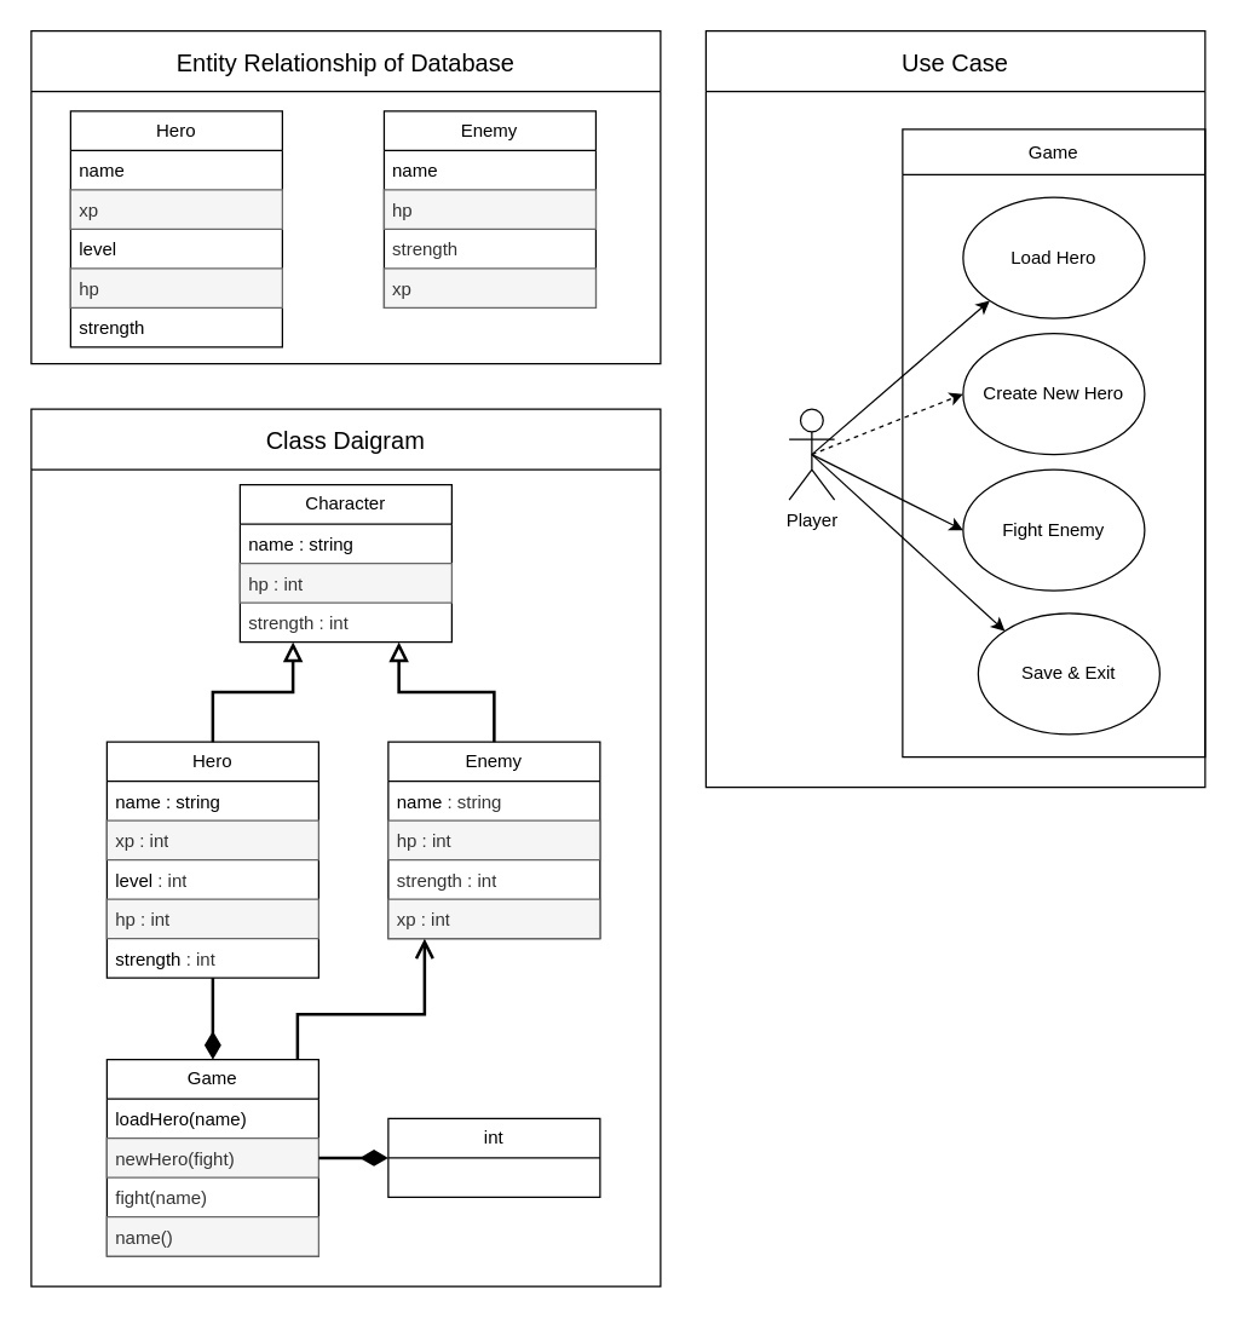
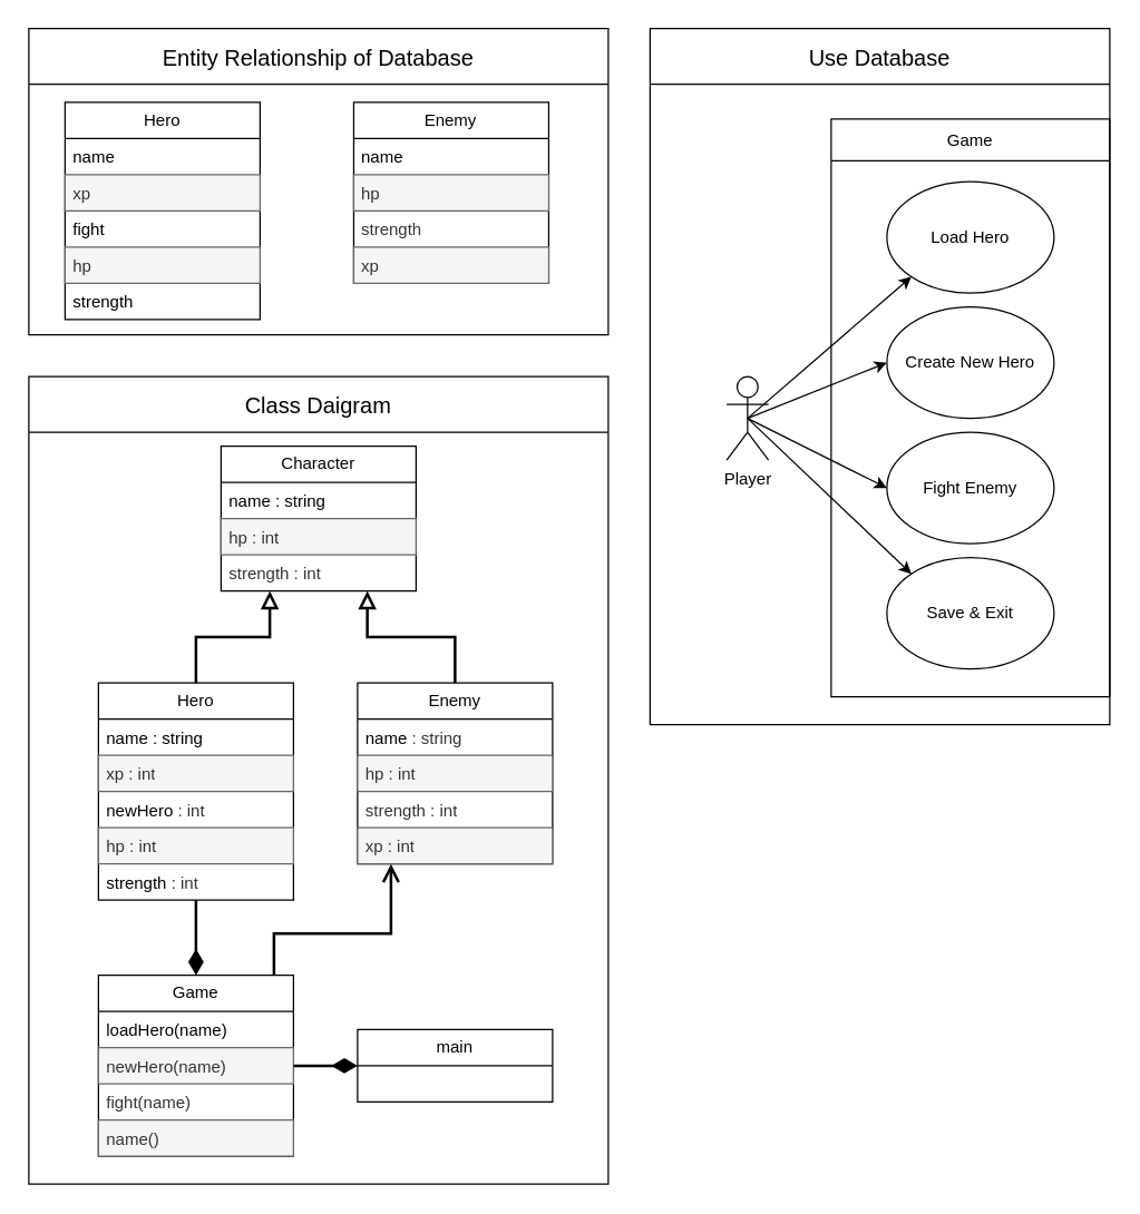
  <mxCell id="0" />
  <mxCell id="1" parent="0" />
  <mxCell id="2" value="Entity Relationship of Database" style="swimlane;startSize=40;fontStyle=0;fillColor=none;fontSize=16;" vertex="1" parent="1"><mxGeometry x="20" y="20" width="416" height="220" as="geometry"><mxRectangle x="60" y="50" width="140" height="30" as="alternateBounds" /></mxGeometry></mxCell>
  <mxCell id="3" value="Hero" style="swimlane;fontStyle=0;childLayout=stackLayout;horizontal=1;startSize=26;fillColor=none;horizontalStack=0;resizeParent=1;resizeParentMax=0;resizeLast=0;collapsible=1;marginBottom=0;whiteSpace=wrap;html=1;" vertex="1" parent="2"><mxGeometry x="26" y="53" width="140" height="156" as="geometry"><mxRectangle x="57" y="50" width="100" height="30" as="alternateBounds" /></mxGeometry></mxCell>
  <mxCell id="4" value="name" style="text;strokeColor=none;fillColor=none;align=left;verticalAlign=top;spacingLeft=4;spacingRight=4;overflow=hidden;rotatable=0;points=[[0,0.5],[1,0.5]];portConstraint=eastwest;whiteSpace=wrap;html=1;" vertex="1" parent="3"><mxGeometry y="26" width="140" height="26" as="geometry" /></mxCell>
  <mxCell id="5" value="xp" style="text;strokeColor=#666666;fillColor=#f5f5f5;align=left;verticalAlign=top;spacingLeft=4;spacingRight=4;overflow=hidden;rotatable=0;points=[[0,0.5],[1,0.5]];portConstraint=eastwest;whiteSpace=wrap;html=1;shadow=0;fontColor=#333333;" vertex="1" parent="3"><mxGeometry y="52" width="140" height="26" as="geometry" /></mxCell>
- <mxCell id="6" value="level" style="text;strokeColor=none;fillColor=none;align=left;verticalAlign=top;spacingLeft=4;spacingRight=4;overflow=hidden;rotatable=0;points=[[0,0.5],[1,0.5]];portConstraint=eastwest;whiteSpace=wrap;html=1;" vertex="1" parent="3"><mxGeometry y="78" width="140" height="26" as="geometry" /></mxCell>
+ <mxCell id="6" value="fight" style="text;strokeColor=none;fillColor=none;align=left;verticalAlign=top;spacingLeft=4;spacingRight=4;overflow=hidden;rotatable=0;points=[[0,0.5],[1,0.5]];portConstraint=eastwest;whiteSpace=wrap;html=1;" vertex="1" parent="3"><mxGeometry y="78" width="140" height="26" as="geometry" /></mxCell>
  <mxCell id="7" value="hp" style="text;strokeColor=#666666;fillColor=#f5f5f5;align=left;verticalAlign=top;spacingLeft=4;spacingRight=4;overflow=hidden;rotatable=0;points=[[0,0.5],[1,0.5]];portConstraint=eastwest;whiteSpace=wrap;html=1;fontColor=#333333;" vertex="1" parent="3"><mxGeometry y="104" width="140" height="26" as="geometry" /></mxCell>
  <mxCell id="8" value="strength" style="text;strokeColor=none;fillColor=none;align=left;verticalAlign=top;spacingLeft=4;spacingRight=4;overflow=hidden;rotatable=0;points=[[0,0.5],[1,0.5]];portConstraint=eastwest;whiteSpace=wrap;html=1;" vertex="1" parent="3"><mxGeometry y="130" width="140" height="26" as="geometry" /></mxCell>
  <mxCell id="9" value="Enemy" style="swimlane;fontStyle=0;childLayout=stackLayout;horizontal=1;startSize=26;fillColor=none;horizontalStack=0;resizeParent=1;resizeParentMax=0;resizeLast=0;collapsible=1;marginBottom=0;whiteSpace=wrap;html=1;" vertex="1" parent="2"><mxGeometry x="233.25" y="53" width="140" height="130" as="geometry"><mxRectangle x="240" y="240" width="100" height="30" as="alternateBounds" /></mxGeometry></mxCell>
  <mxCell id="10" value="name" style="text;strokeColor=none;fillColor=none;align=left;verticalAlign=top;spacingLeft=4;spacingRight=4;overflow=hidden;rotatable=0;points=[[0,0.5],[1,0.5]];portConstraint=eastwest;whiteSpace=wrap;html=1;" vertex="1" parent="9"><mxGeometry y="26" width="140" height="26" as="geometry" /></mxCell>
  <mxCell id="11" value="hp" style="text;strokeColor=#666666;fillColor=#f5f5f5;align=left;verticalAlign=top;spacingLeft=4;spacingRight=4;overflow=hidden;rotatable=0;points=[[0,0.5],[1,0.5]];portConstraint=eastwest;whiteSpace=wrap;html=1;fontColor=#333333;" vertex="1" parent="9"><mxGeometry y="52" width="140" height="26" as="geometry" /></mxCell>
  <mxCell id="12" value="strength" style="text;strokeColor=none;fillColor=none;align=left;verticalAlign=top;spacingLeft=4;spacingRight=4;overflow=hidden;rotatable=0;points=[[0,0.5],[1,0.5]];portConstraint=eastwest;whiteSpace=wrap;html=1;fontColor=#333333;" vertex="1" parent="9"><mxGeometry y="78" width="140" height="26" as="geometry" /></mxCell>
  <mxCell id="13" value="xp" style="text;strokeColor=#666666;fillColor=#f5f5f5;align=left;verticalAlign=top;spacingLeft=4;spacingRight=4;overflow=hidden;rotatable=0;points=[[0,0.5],[1,0.5]];portConstraint=eastwest;whiteSpace=wrap;html=1;fontColor=#333333;" vertex="1" parent="9"><mxGeometry y="104" width="140" height="26" as="geometry" /></mxCell>
- <mxCell id="14" value="Use Case" style="swimlane;startSize=40;fontStyle=0;fillColor=none;fontSize=16;" vertex="1" parent="1"><mxGeometry x="466" y="20" width="330" height="500" as="geometry" /></mxCell>
+ <mxCell id="14" value="Use Database" style="swimlane;startSize=40;fontStyle=0;fillColor=none;fontSize=16;" vertex="1" parent="1"><mxGeometry x="466" y="20" width="330" height="500" as="geometry" /></mxCell>
  <mxCell id="15" value="Game" style="swimlane;startSize=30;fontStyle=0;fillColor=none;" vertex="1" parent="14"><mxGeometry x="130" y="65" width="200" height="415" as="geometry"><mxRectangle x="130" y="65" width="70" height="30" as="alternateBounds" /></mxGeometry></mxCell>
  <mxCell id="16" value="Load Hero&lt;span style=&quot;color: rgba(0, 0, 0, 0); font-family: monospace; font-size: 0px; text-align: start; text-wrap: nowrap;&quot;&gt;%3CmxGraphModel%3E%3Croot%3E%3CmxCell%20id%3D%220%22%2F%3E%3CmxCell%20id%3D%221%22%20parent%3D%220%22%2F%3E%3CmxCell%20id%3D%222%22%20value%3D%22Game%22%20style%3D%22swimlane%3BstartSize%3D30%3BfontStyle%3D0%3BfillColor%3Dnone%3B%22%20vertex%3D%221%22%20parent%3D%221%22%3E%3CmxGeometry%20x%3D%2287%22%20y%3D%22320%22%20width%3D%22260%22%20height%3D%22410%22%20as%3D%22geometry%22%2F%3E%3C%2FmxCell%3E%3CmxCell%20id%3D%223%22%20value%3D%22%22%20style%3D%22ellipse%3BwhiteSpace%3Dwrap%3Bhtml%3D1%3B%22%20vertex%3D%221%22%20parent%3D%222%22%3E%3CmxGeometry%20x%3D%2240%22%20y%3D%2240%22%20width%3D%22120%22%20height%3D%2280%22%20as%3D%22geometry%22%2F%3E%3C%2FmxCell%3E%3CmxCell%20id%3D%224%22%20value%3D%22%22%20style%3D%22swimlane%3BstartSize%3D0%3B%22%20vertex%3D%221%22%20parent%3D%222%22%3E%3CmxGeometry%20x%3D%22-60%22%20y%3D%22-20%22%20width%3D%22390%22%20height%3D%22540%22%20as%3D%22geometry%22%2F%3E%3C%2FmxCell%3E%3C%2Froot%3E%3C%2FmxGraphModel%3E&lt;/span&gt;" style="ellipse;whiteSpace=wrap;html=1;" vertex="1" parent="15"><mxGeometry x="40" y="45" width="120" height="80" as="geometry" /></mxCell>
  <mxCell id="17" value="Create New Hero" style="ellipse;whiteSpace=wrap;html=1;" vertex="1" parent="15"><mxGeometry x="40" y="135" width="120" height="80" as="geometry" /></mxCell>
  <mxCell id="18" value="Fight Enemy&lt;span style=&quot;color: rgba(0, 0, 0, 0); font-family: monospace; font-size: 0px; text-align: start; text-wrap: nowrap;&quot;&gt;%3CmxGraphModel%3E%3Croot%3E%3CmxCell%20id%3D%220%22%2F%3E%3CmxCell%20id%3D%221%22%20parent%3D%220%22%2F%3E%3CmxCell%20id%3D%222%22%20value%3D%22Create%20New%20Hero%22%20style%3D%22ellipse%3BwhiteSpace%3Dwrap%3Bhtml%3D1%3B%22%20vertex%3D%221%22%20parent%3D%221%22%3E%3CmxGeometry%20x%3D%22230%22%20y%3D%22560%22%20width%3D%22120%22%20height%3D%2280%22%20as%3D%22geometry%22%2F%3E%3C%2FmxCell%3E%3C%2Froot%3E%3C%2FmxGraphModel%3E&lt;/span&gt;" style="ellipse;whiteSpace=wrap;html=1;" vertex="1" parent="15"><mxGeometry x="40" y="225" width="120" height="80" as="geometry" /></mxCell>
- <mxCell id="19" value="Save &amp;amp; Exit" style="ellipse;whiteSpace=wrap;html=1;" vertex="1" parent="15"><mxGeometry x="50" y="320" width="120" height="80" as="geometry" /></mxCell>
+ <mxCell id="19" value="Save &amp;amp; Exit" style="ellipse;whiteSpace=wrap;html=1;" vertex="1" parent="15"><mxGeometry x="40" y="315" width="120" height="80" as="geometry" /></mxCell>
  <mxCell id="20" value="Player" style="shape=umlActor;verticalLabelPosition=bottom;verticalAlign=top;html=1;" vertex="1" parent="14"><mxGeometry x="55" y="250" width="30" height="60" as="geometry" /></mxCell>
  <mxCell id="21" value="" style="endArrow=classic;html=1;rounded=0;exitX=0.5;exitY=0.5;exitDx=0;exitDy=0;exitPerimeter=0;entryX=0;entryY=1;entryDx=0;entryDy=0;" edge="1" parent="14" source="20" target="16"><mxGeometry width="50" height="50" relative="1" as="geometry"><mxPoint x="130" y="270" as="sourcePoint" /><mxPoint x="180" y="220" as="targetPoint" /></mxGeometry></mxCell>
- <mxCell id="22" value="" style="endArrow=classic;html=1;rounded=0;exitX=0.5;exitY=0.5;exitDx=0;exitDy=0;exitPerimeter=0;entryX=0;entryY=0.5;entryDx=0;entryDy=0;dashed=1;" edge="1" parent="14" source="20" target="17"><mxGeometry width="50" height="50" relative="1" as="geometry"><mxPoint x="30" y="351" as="sourcePoint" /><mxPoint x="153" y="294" as="targetPoint" /></mxGeometry></mxCell>
+ <mxCell id="22" value="" style="endArrow=classic;html=1;rounded=0;exitX=0.5;exitY=0.5;exitDx=0;exitDy=0;exitPerimeter=0;entryX=0;entryY=0.5;entryDx=0;entryDy=0;" edge="1" parent="14" source="20" target="17"><mxGeometry width="50" height="50" relative="1" as="geometry"><mxPoint x="30" y="351" as="sourcePoint" /><mxPoint x="153" y="294" as="targetPoint" /></mxGeometry></mxCell>
  <mxCell id="23" value="" style="endArrow=classic;html=1;rounded=0;exitX=0.5;exitY=0.5;exitDx=0;exitDy=0;exitPerimeter=0;entryX=0;entryY=0.5;entryDx=0;entryDy=0;" edge="1" parent="14" source="20" target="18"><mxGeometry width="50" height="50" relative="1" as="geometry"><mxPoint x="75" y="245" as="sourcePoint" /><mxPoint x="180" y="250" as="targetPoint" /></mxGeometry></mxCell>
  <mxCell id="24" value="" style="endArrow=classic;html=1;rounded=0;exitX=0.5;exitY=0.5;exitDx=0;exitDy=0;exitPerimeter=0;entryX=0;entryY=0;entryDx=0;entryDy=0;" edge="1" parent="14" source="20" target="19"><mxGeometry width="50" height="50" relative="1" as="geometry"><mxPoint x="85" y="255" as="sourcePoint" /><mxPoint x="190" y="260" as="targetPoint" /></mxGeometry></mxCell>
  <mxCell id="25" value="Class Daigram" style="swimlane;startSize=40;fontStyle=0;fontSize=16;fillColor=none;" vertex="1" parent="1"><mxGeometry x="20" y="270" width="416" height="580" as="geometry" /></mxCell>
  <mxCell id="26" value="Hero" style="swimlane;fontStyle=0;childLayout=stackLayout;horizontal=1;startSize=26;fillColor=none;horizontalStack=0;resizeParent=1;resizeParentMax=0;resizeLast=0;collapsible=1;marginBottom=0;whiteSpace=wrap;html=1;" vertex="1" parent="25"><mxGeometry x="50" y="220" width="140" height="156" as="geometry"><mxRectangle x="57" y="50" width="100" height="30" as="alternateBounds" /></mxGeometry></mxCell>
  <mxCell id="27" value="name : string" style="text;strokeColor=none;fillColor=none;align=left;verticalAlign=top;spacingLeft=4;spacingRight=4;overflow=hidden;rotatable=0;points=[[0,0.5],[1,0.5]];portConstraint=eastwest;whiteSpace=wrap;html=1;" vertex="1" parent="26"><mxGeometry y="26" width="140" height="26" as="geometry" /></mxCell>
  <mxCell id="28" value="xp : int" style="text;strokeColor=#666666;fillColor=#f5f5f5;align=left;verticalAlign=top;spacingLeft=4;spacingRight=4;overflow=hidden;rotatable=0;points=[[0,0.5],[1,0.5]];portConstraint=eastwest;whiteSpace=wrap;html=1;shadow=0;fontColor=#333333;" vertex="1" parent="26"><mxGeometry y="52" width="140" height="26" as="geometry" /></mxCell>
- <mxCell id="29" value="level&amp;nbsp;&lt;span style=&quot;color: rgb(51, 51, 51);&quot;&gt;: int&lt;/span&gt;" style="text;strokeColor=none;fillColor=none;align=left;verticalAlign=top;spacingLeft=4;spacingRight=4;overflow=hidden;rotatable=0;points=[[0,0.5],[1,0.5]];portConstraint=eastwest;whiteSpace=wrap;html=1;" vertex="1" parent="26"><mxGeometry y="78" width="140" height="26" as="geometry" /></mxCell>
+ <mxCell id="29" value="newHero&amp;nbsp;&lt;span style=&quot;color: rgb(51, 51, 51);&quot;&gt;: int&lt;/span&gt;" style="text;strokeColor=none;fillColor=none;align=left;verticalAlign=top;spacingLeft=4;spacingRight=4;overflow=hidden;rotatable=0;points=[[0,0.5],[1,0.5]];portConstraint=eastwest;whiteSpace=wrap;html=1;" vertex="1" parent="26"><mxGeometry y="78" width="140" height="26" as="geometry" /></mxCell>
  <mxCell id="30" value="hp : int" style="text;strokeColor=#666666;fillColor=#f5f5f5;align=left;verticalAlign=top;spacingLeft=4;spacingRight=4;overflow=hidden;rotatable=0;points=[[0,0.5],[1,0.5]];portConstraint=eastwest;whiteSpace=wrap;html=1;fontColor=#333333;" vertex="1" parent="26"><mxGeometry y="104" width="140" height="26" as="geometry" /></mxCell>
  <mxCell id="31" value="strength&amp;nbsp;&lt;span style=&quot;color: rgb(51, 51, 51);&quot;&gt;: int&lt;/span&gt;" style="text;strokeColor=none;fillColor=none;align=left;verticalAlign=top;spacingLeft=4;spacingRight=4;overflow=hidden;rotatable=0;points=[[0,0.5],[1,0.5]];portConstraint=eastwest;whiteSpace=wrap;html=1;" vertex="1" parent="26"><mxGeometry y="130" width="140" height="26" as="geometry" /></mxCell>
  <mxCell id="32" value="Enemy" style="swimlane;fontStyle=0;childLayout=stackLayout;horizontal=1;startSize=26;fillColor=none;horizontalStack=0;resizeParent=1;resizeParentMax=0;resizeLast=0;collapsible=1;marginBottom=0;whiteSpace=wrap;html=1;" vertex="1" parent="25"><mxGeometry x="236" y="220" width="140" height="130" as="geometry"><mxRectangle x="240" y="240" width="100" height="30" as="alternateBounds" /></mxGeometry></mxCell>
  <mxCell id="33" value="name &lt;font color=&quot;#333333&quot;&gt;: string&lt;/font&gt;" style="text;strokeColor=none;fillColor=none;align=left;verticalAlign=top;spacingLeft=4;spacingRight=4;overflow=hidden;rotatable=0;points=[[0,0.5],[1,0.5]];portConstraint=eastwest;whiteSpace=wrap;html=1;" vertex="1" parent="32"><mxGeometry y="26" width="140" height="26" as="geometry" /></mxCell>
  <mxCell id="34" value="hp : int" style="text;strokeColor=#666666;fillColor=#f5f5f5;align=left;verticalAlign=top;spacingLeft=4;spacingRight=4;overflow=hidden;rotatable=0;points=[[0,0.5],[1,0.5]];portConstraint=eastwest;whiteSpace=wrap;html=1;fontColor=#333333;" vertex="1" parent="32"><mxGeometry y="52" width="140" height="26" as="geometry" /></mxCell>
  <mxCell id="35" value="strength : int" style="text;strokeColor=none;fillColor=none;align=left;verticalAlign=top;spacingLeft=4;spacingRight=4;overflow=hidden;rotatable=0;points=[[0,0.5],[1,0.5]];portConstraint=eastwest;whiteSpace=wrap;html=1;fontColor=#333333;" vertex="1" parent="32"><mxGeometry y="78" width="140" height="26" as="geometry" /></mxCell>
  <mxCell id="36" value="xp : int" style="text;strokeColor=#666666;fillColor=#f5f5f5;align=left;verticalAlign=top;spacingLeft=4;spacingRight=4;overflow=hidden;rotatable=0;points=[[0,0.5],[1,0.5]];portConstraint=eastwest;whiteSpace=wrap;html=1;fontColor=#333333;" vertex="1" parent="32"><mxGeometry y="104" width="140" height="26" as="geometry" /></mxCell>
  <mxCell id="37" style="edgeStyle=orthogonalEdgeStyle;rounded=0;orthogonalLoop=1;jettySize=auto;html=1;endArrow=open;endFill=0;startArrow=none;startFill=0;strokeWidth=2;endSize=9;" edge="1" parent="25" source="39" target="32"><mxGeometry relative="1" as="geometry"><mxPoint x="310" y="420" as="sourcePoint" /><Array as="points"><mxPoint x="176" y="400" /><mxPoint x="260" y="400" /></Array></mxGeometry></mxCell>
  <mxCell id="38" style="edgeStyle=orthogonalEdgeStyle;rounded=0;orthogonalLoop=1;jettySize=auto;html=1;strokeWidth=2;endSize=13;startArrow=none;startFill=0;endArrow=diamondThin;endFill=1;entryX=0.5;entryY=0;entryDx=0;entryDy=0;" edge="1" parent="25" source="26" target="39"><mxGeometry relative="1" as="geometry" /></mxCell>
  <mxCell id="39" value="Game" style="swimlane;fontStyle=0;childLayout=stackLayout;horizontal=1;startSize=26;fillColor=none;horizontalStack=0;resizeParent=1;resizeParentMax=0;resizeLast=0;collapsible=1;marginBottom=0;whiteSpace=wrap;html=1;" vertex="1" parent="25"><mxGeometry x="50" y="430" width="140" height="130" as="geometry"><mxRectangle x="240" y="240" width="100" height="30" as="alternateBounds" /></mxGeometry></mxCell>
  <mxCell id="40" value="loadHero(name)" style="text;strokeColor=none;fillColor=none;align=left;verticalAlign=top;spacingLeft=4;spacingRight=4;overflow=hidden;rotatable=0;points=[[0,0.5],[1,0.5]];portConstraint=eastwest;whiteSpace=wrap;html=1;" vertex="1" parent="39"><mxGeometry y="26" width="140" height="26" as="geometry" /></mxCell>
- <mxCell id="41" value="newHero(fight)" style="text;strokeColor=#666666;fillColor=#f5f5f5;align=left;verticalAlign=top;spacingLeft=4;spacingRight=4;overflow=hidden;rotatable=0;points=[[0,0.5],[1,0.5]];portConstraint=eastwest;whiteSpace=wrap;html=1;fontColor=#333333;" vertex="1" parent="39"><mxGeometry y="52" width="140" height="26" as="geometry" /></mxCell>
+ <mxCell id="41" value="newHero(name)" style="text;strokeColor=#666666;fillColor=#f5f5f5;align=left;verticalAlign=top;spacingLeft=4;spacingRight=4;overflow=hidden;rotatable=0;points=[[0,0.5],[1,0.5]];portConstraint=eastwest;whiteSpace=wrap;html=1;fontColor=#333333;" vertex="1" parent="39"><mxGeometry y="52" width="140" height="26" as="geometry" /></mxCell>
  <mxCell id="42" value="fight(name)" style="text;strokeColor=none;fillColor=none;align=left;verticalAlign=top;spacingLeft=4;spacingRight=4;overflow=hidden;rotatable=0;points=[[0,0.5],[1,0.5]];portConstraint=eastwest;whiteSpace=wrap;html=1;fontColor=#333333;" vertex="1" parent="39"><mxGeometry y="78" width="140" height="26" as="geometry" /></mxCell>
  <mxCell id="43" value="name()" style="text;strokeColor=#666666;fillColor=#f5f5f5;align=left;verticalAlign=top;spacingLeft=4;spacingRight=4;overflow=hidden;rotatable=0;points=[[0,0.5],[1,0.5]];portConstraint=eastwest;whiteSpace=wrap;html=1;fontColor=#333333;" vertex="1" parent="39"><mxGeometry y="104" width="140" height="26" as="geometry" /></mxCell>
  <mxCell id="44" style="edgeStyle=orthogonalEdgeStyle;rounded=0;orthogonalLoop=1;jettySize=auto;html=1;endArrow=none;endFill=0;strokeWidth=2;startArrow=diamondThin;startFill=1;startSize=13;" edge="1" parent="25" source="51" target="39"><mxGeometry relative="1" as="geometry"><mxPoint x="236" y="495" as="sourcePoint" /><mxPoint x="250" y="495" as="targetPoint" /></mxGeometry></mxCell>
  <mxCell id="45" style="edgeStyle=orthogonalEdgeStyle;rounded=0;orthogonalLoop=1;jettySize=auto;html=1;endArrow=block;endFill=0;strokeWidth=2;endSize=8;entryX=0.25;entryY=1;entryDx=0;entryDy=0;" edge="1" parent="25" source="26" target="47"><mxGeometry relative="1" as="geometry" /></mxCell>
  <mxCell id="46" style="edgeStyle=orthogonalEdgeStyle;rounded=0;orthogonalLoop=1;jettySize=auto;html=1;endArrow=block;endFill=0;strokeWidth=2;endSize=8;entryX=0.75;entryY=1;entryDx=0;entryDy=0;" edge="1" parent="25" source="32" target="47"><mxGeometry relative="1" as="geometry" /></mxCell>
  <mxCell id="47" value="Character" style="swimlane;fontStyle=0;childLayout=stackLayout;horizontal=1;startSize=26;fillColor=none;horizontalStack=0;resizeParent=1;resizeParentMax=0;resizeLast=0;collapsible=1;marginBottom=0;whiteSpace=wrap;html=1;" vertex="1" parent="25"><mxGeometry x="138" y="50" width="140" height="104" as="geometry"><mxRectangle x="240" y="240" width="100" height="30" as="alternateBounds" /></mxGeometry></mxCell>
  <mxCell id="48" value="name : string" style="text;strokeColor=none;fillColor=none;align=left;verticalAlign=top;spacingLeft=4;spacingRight=4;overflow=hidden;rotatable=0;points=[[0,0.5],[1,0.5]];portConstraint=eastwest;whiteSpace=wrap;html=1;" vertex="1" parent="47"><mxGeometry y="26" width="140" height="26" as="geometry" /></mxCell>
  <mxCell id="49" value="hp : int" style="text;strokeColor=#666666;fillColor=#f5f5f5;align=left;verticalAlign=top;spacingLeft=4;spacingRight=4;overflow=hidden;rotatable=0;points=[[0,0.5],[1,0.5]];portConstraint=eastwest;whiteSpace=wrap;html=1;fontColor=#333333;" vertex="1" parent="47"><mxGeometry y="52" width="140" height="26" as="geometry" /></mxCell>
  <mxCell id="50" value="strength : int" style="text;strokeColor=none;fillColor=none;align=left;verticalAlign=top;spacingLeft=4;spacingRight=4;overflow=hidden;rotatable=0;points=[[0,0.5],[1,0.5]];portConstraint=eastwest;whiteSpace=wrap;html=1;fontColor=#333333;" vertex="1" parent="47"><mxGeometry y="78" width="140" height="26" as="geometry" /></mxCell>
- <mxCell id="51" value="int" style="swimlane;fontStyle=0;childLayout=stackLayout;horizontal=1;startSize=26;fillColor=none;horizontalStack=0;resizeParent=1;resizeParentMax=0;resizeLast=0;collapsible=1;marginBottom=0;whiteSpace=wrap;html=1;" vertex="1" parent="25"><mxGeometry x="236" y="469" width="140" height="52" as="geometry"><mxRectangle x="240" y="240" width="100" height="30" as="alternateBounds" /></mxGeometry></mxCell>
+ <mxCell id="51" value="main" style="swimlane;fontStyle=0;childLayout=stackLayout;horizontal=1;startSize=26;fillColor=none;horizontalStack=0;resizeParent=1;resizeParentMax=0;resizeLast=0;collapsible=1;marginBottom=0;whiteSpace=wrap;html=1;" vertex="1" parent="25"><mxGeometry x="236" y="469" width="140" height="52" as="geometry"><mxRectangle x="240" y="240" width="100" height="30" as="alternateBounds" /></mxGeometry></mxCell>
  <mxCell id="52" value="&amp;nbsp;" style="text;strokeColor=none;fillColor=none;align=left;verticalAlign=top;spacingLeft=4;spacingRight=4;overflow=hidden;rotatable=0;points=[[0,0.5],[1,0.5]];portConstraint=eastwest;whiteSpace=wrap;html=1;fontColor=#333333;" vertex="1" parent="51"><mxGeometry y="26" width="140" height="26" as="geometry" /></mxCell>
